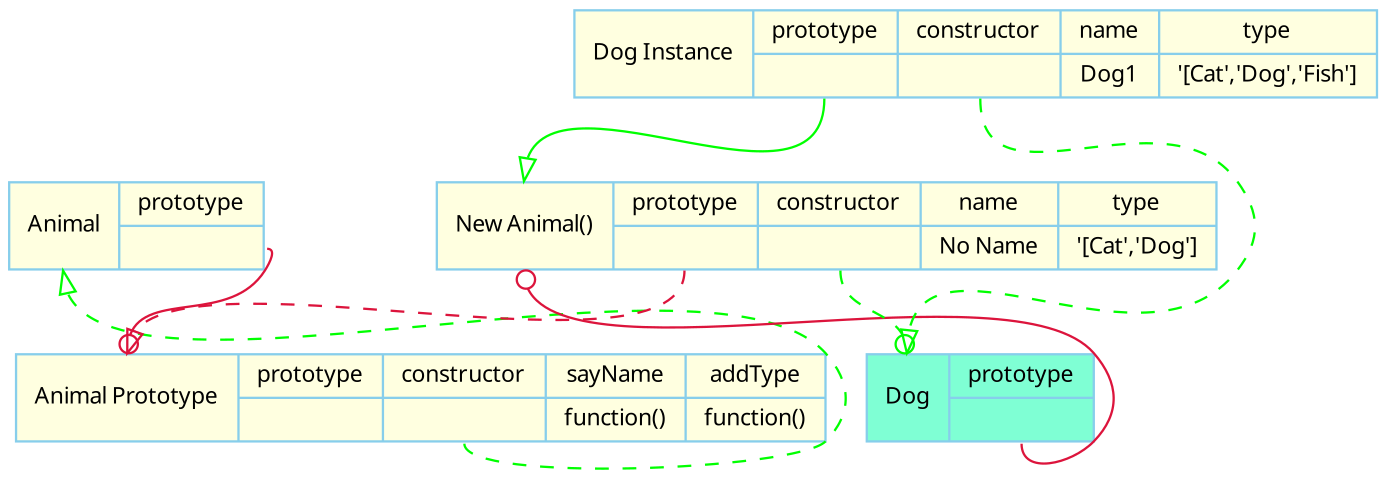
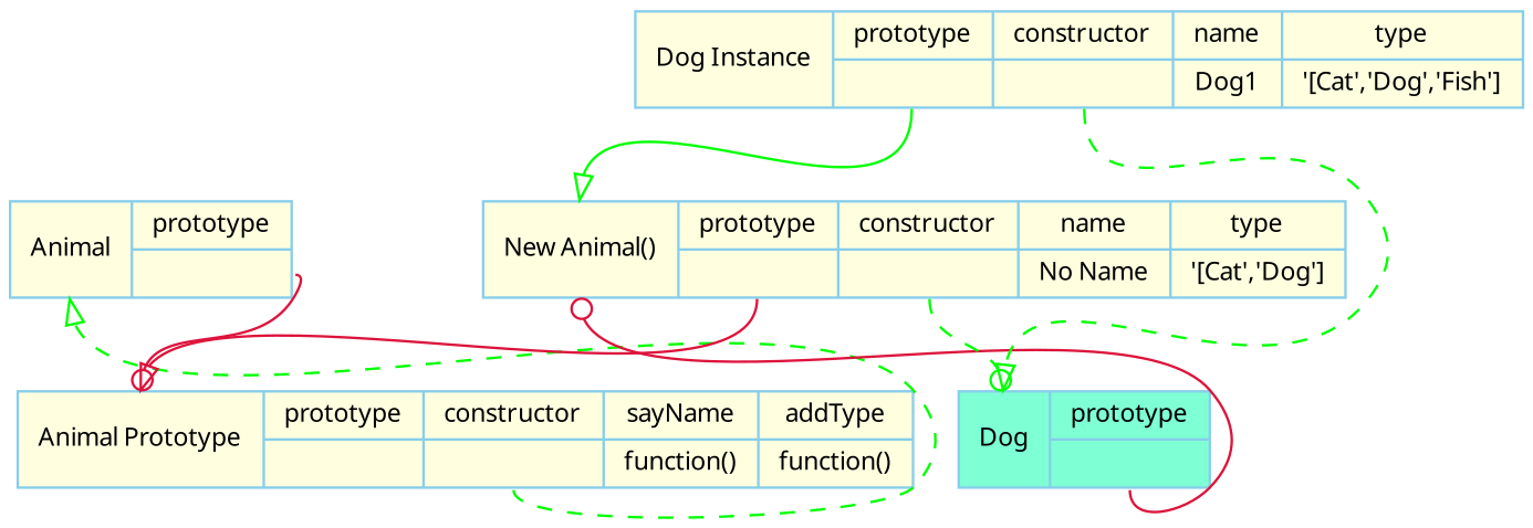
  digraph {
    rankdir=TB
    node [color=skyblue fillcolor=lightyellow fontname=Verdana fontsize=10 shape=record style=filled]
    edge [arrowhead=onormal color=green fontname=Verdana fontsize=10 headport=head style=solid tailport=P1]
    n1 [height=.1 label="<head>Animal | { prototype | <P1>     } " width=.1]
    n2 [height=.1 label="<head>Animal Prototype | { prototype | <P1> }  | { constructor  | <P2> } | { sayName | function() } | {addType | function()}" width=.1]
    n3 [fillcolor=aquamarine height=.1 label="<head>Dog | { prototype | <P1>     } " width=.1]
    n4 [height=.1 label="<head>New Animal() | { prototype | <P1> }  | { constructor  | <P2> } | {name | No Name} | {type|'[Cat','Dog']}" width=.1]
    n5 [height=.1 label="Dog Instance | { prototype | <P1> }  | { constructor  | <P2> }| {name | Dog1} | {type|'[Cat','Dog','Fish']}" width=.1]
    n1 -> n2 [arrowhead=odot color=crimson]
    n2 -> n1 [style=dashed tailport=P2]
    n3 -> n4 [arrowhead=odot color=crimson]
-   n4 -> n2 [color=crimson style=dashed]
+   n4 -> n2 [color=crimson]
    n4 -> n3 [arrowhead=odot style=dashed tailport=P2]
    n5 -> n3 [style=dashed tailport=P2]
    n5 -> n4
  }
